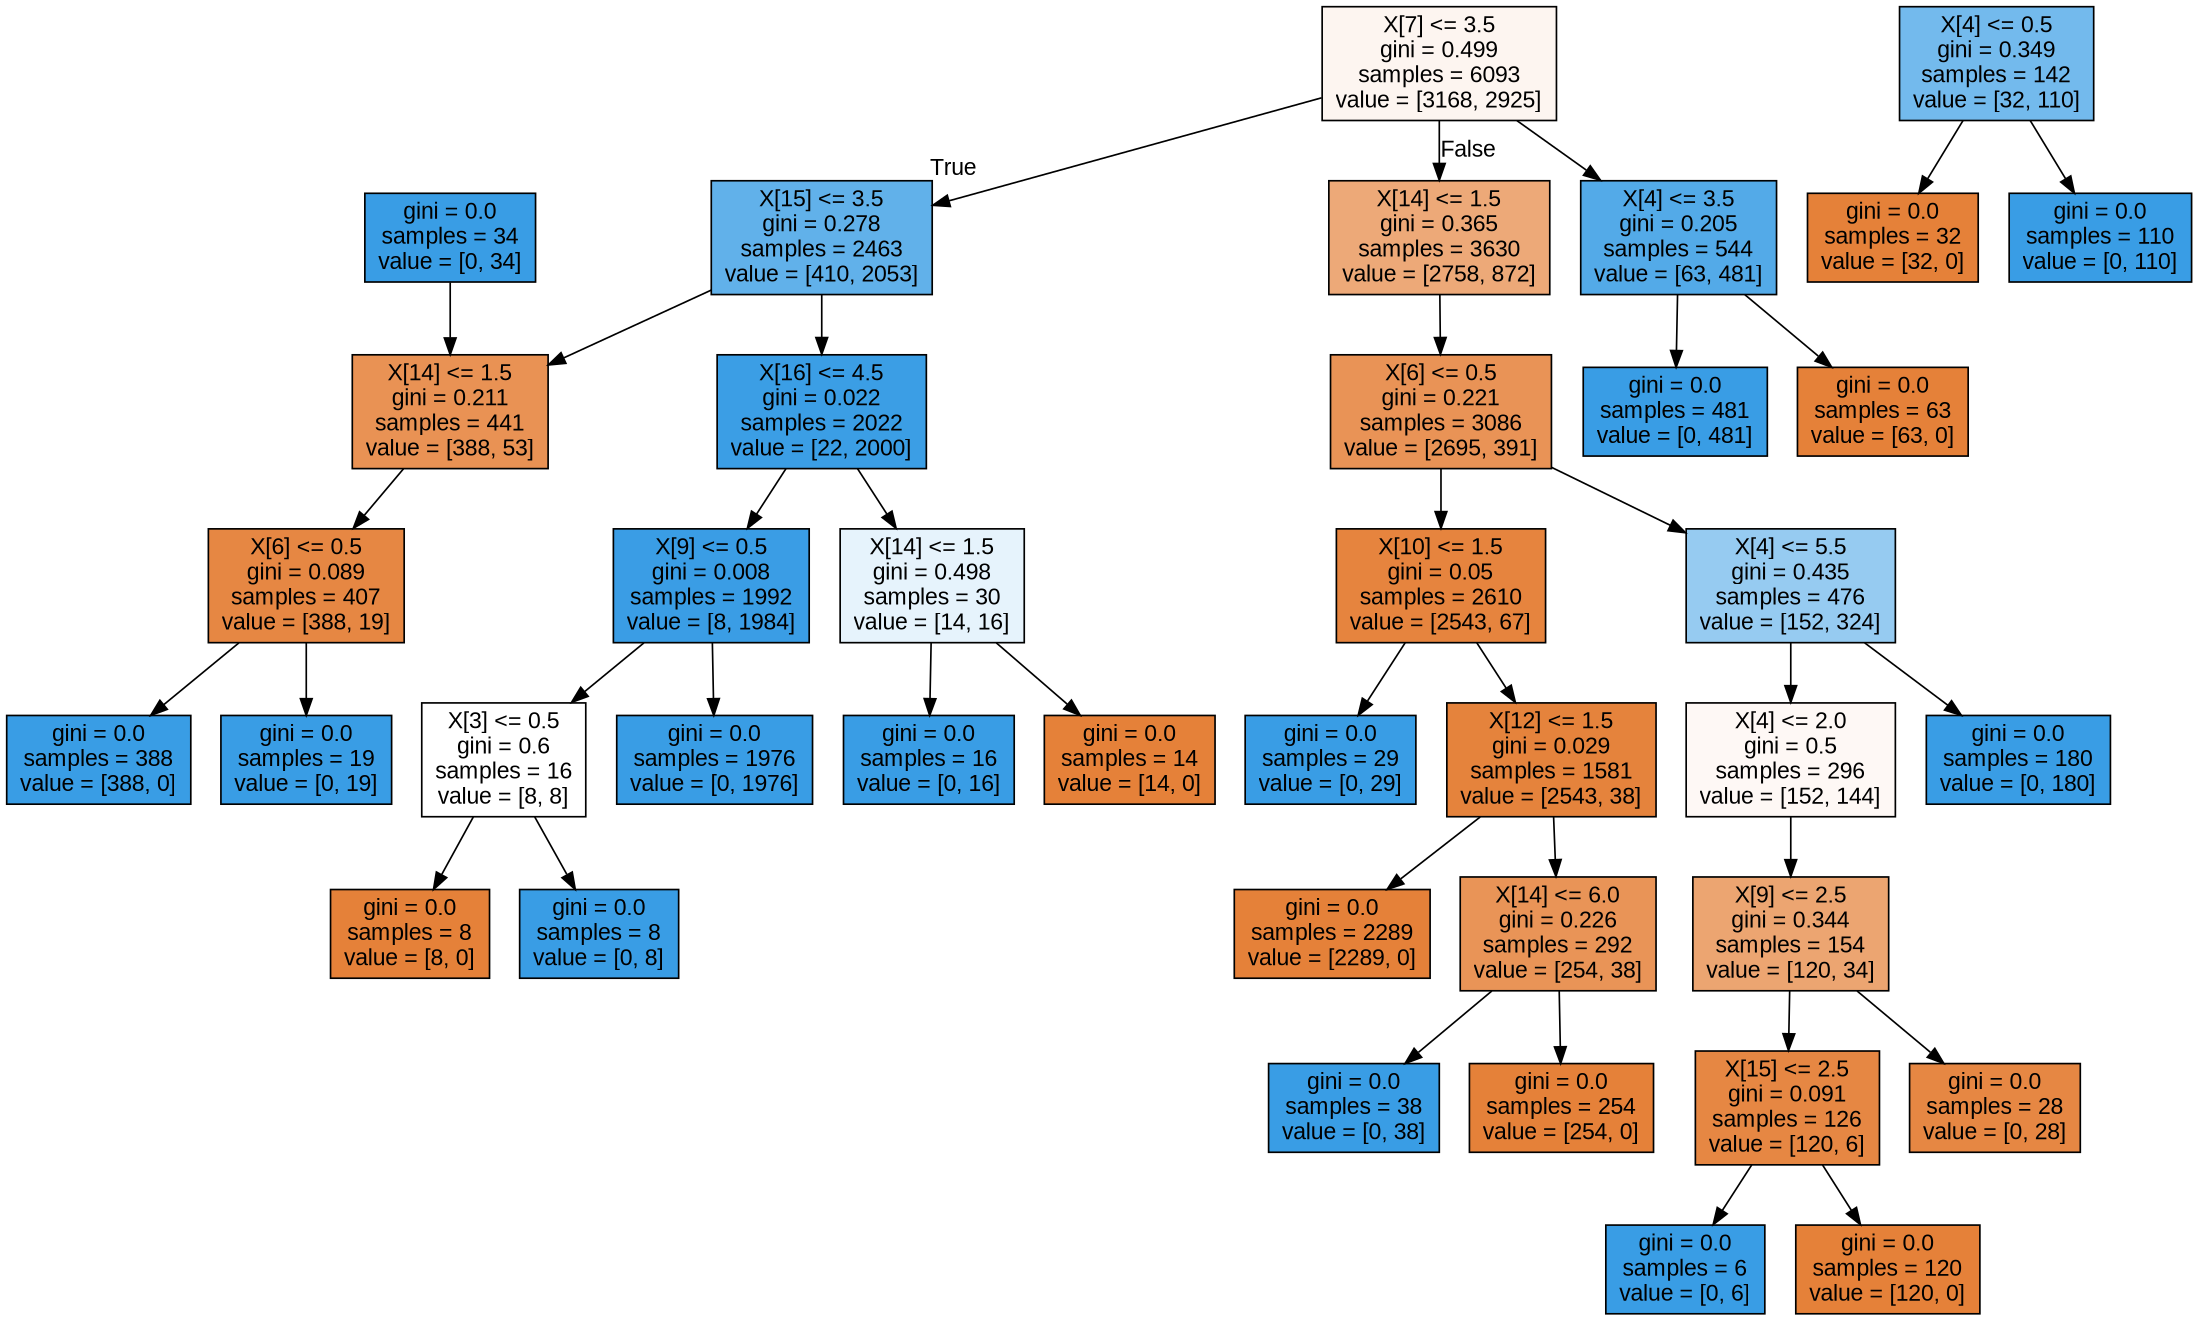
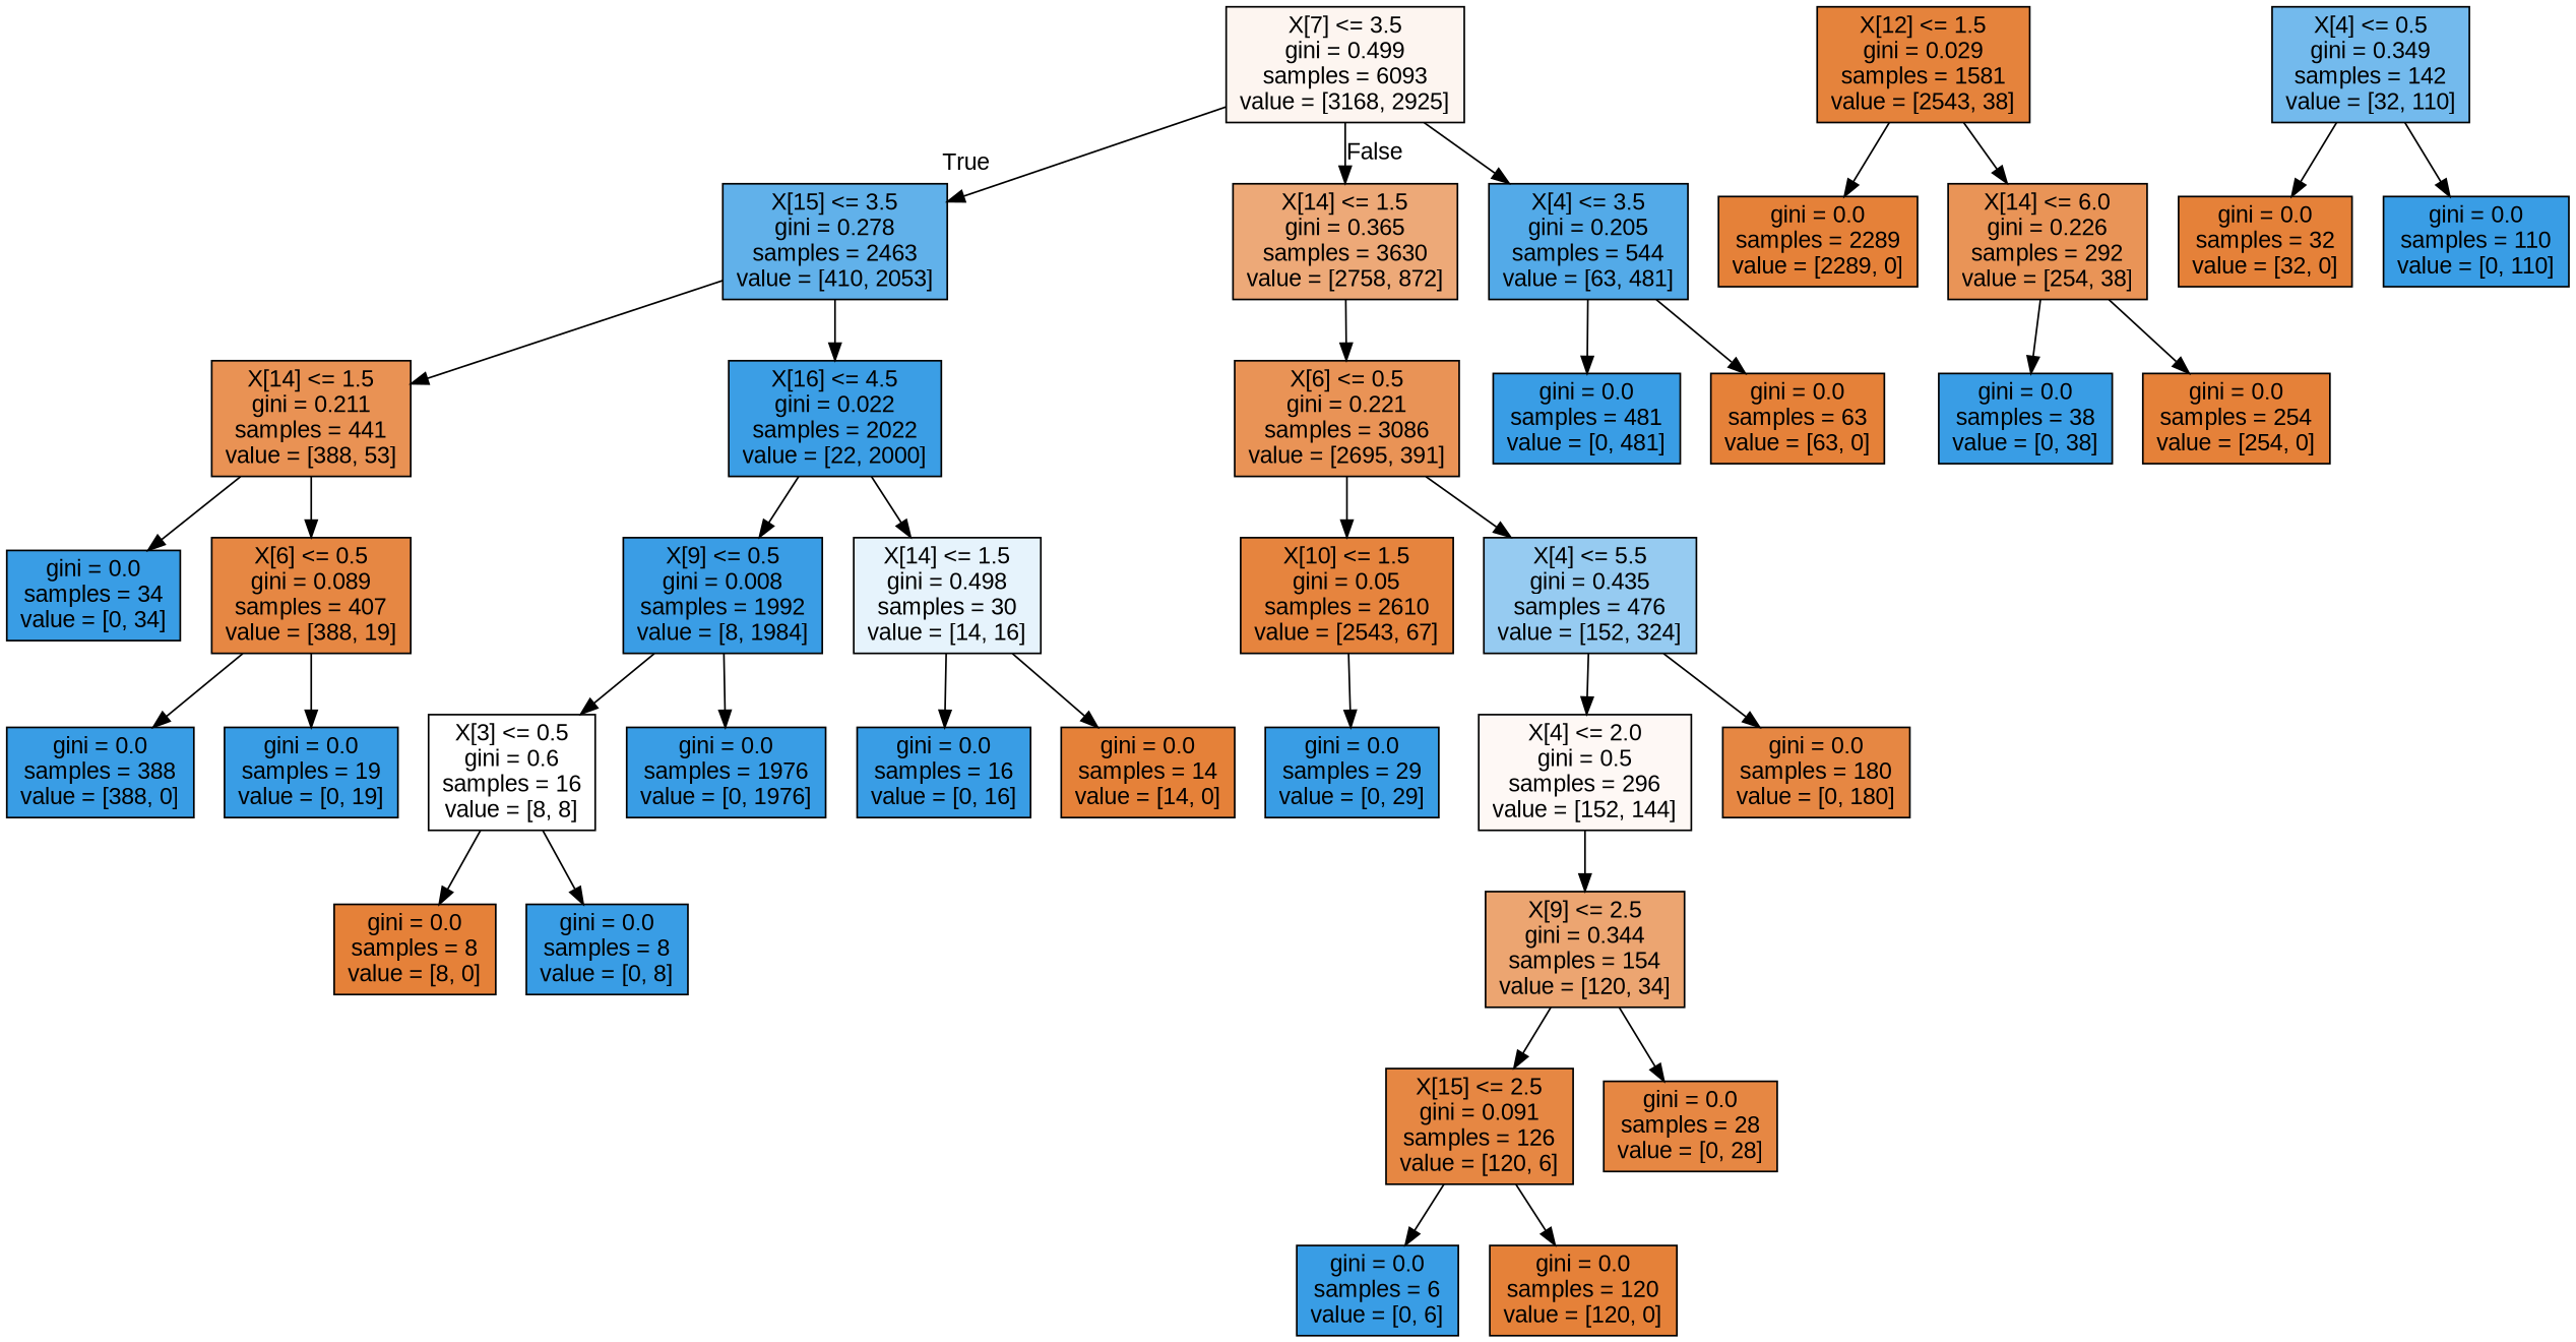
  digraph {
    fontname="Liberation Sans"
    node [color=black fillcolor="#399de5" fontname="Liberation Sans" shape=box style=filled]
    edge [fontname="Liberation Sans"]
    n1 [fillcolor="#fdf5f0" label="X[7] <= 3.5\ngini = 0.499\nsamples = 6093\nvalue = [3168, 2925]"]
    n2 [fillcolor="#61b1ea" label="X[15] <= 3.5\ngini = 0.278\nsamples = 2463\nvalue = [410, 2053]"]
    n3 [fillcolor="#eda978" label="X[14] <= 1.5\ngini = 0.365\nsamples = 3630\nvalue = [2758, 872]"]
    n4 [fillcolor="#53aae8" label="X[4] <= 3.5\ngini = 0.205\nsamples = 544\nvalue = [63, 481]"]
    n5 [fillcolor="#e99254" label="X[14] <= 1.5\ngini = 0.211\nsamples = 441\nvalue = [388, 53]"]
    n6 [fillcolor="#3b9ee5" label="X[16] <= 4.5\ngini = 0.022\nsamples = 2022\nvalue = [22, 2000]"]
    n7 [fillcolor="#e99356" label="X[6] <= 0.5\ngini = 0.221\nsamples = 3086\nvalue = [2695, 391]"]
    n8 [label="gini = 0.0\nsamples = 34\nvalue = [0, 34]"]
    n9 [fillcolor="#e68743" label="X[6] <= 0.5\ngini = 0.089\nsamples = 407\nvalue = [388, 19]"]
    n10 [fillcolor="#3a9de5" label="X[9] <= 0.5\ngini = 0.008\nsamples = 1992\nvalue = [8, 1984]"]
    n11 [fillcolor="#e6f3fc" label="X[14] <= 1.5\ngini = 0.498\nsamples = 30\nvalue = [14, 16]"]
    n12 [label="gini = 0.0\nsamples = 388\nvalue = [388, 0]"]
    n13 [label="gini = 0.0\nsamples = 19\nvalue = [0, 19]"]
    n14 [fillcolor="#ffffff" label="X[3] <= 0.5\ngini = 0.6\nsamples = 16\nvalue = [8, 8]"]
    n15 [label="gini = 0.0\nsamples = 1976\nvalue = [0, 1976]"]
    n16 [label="gini = 0.0\nsamples = 16\nvalue = [0, 16]"]
    n17 [fillcolor="#e58139" label="gini = 0.0\nsamples = 14\nvalue = [14, 0]"]
    n18 [fillcolor="#e58139" label="gini = 0.0\nsamples = 8\nvalue = [8, 0]"]
    n19 [label="gini = 0.0\nsamples = 8\nvalue = [0, 8]"]
    n20 [label="gini = 0.0\nsamples = 481\nvalue = [0, 481]"]
    n21 [fillcolor="#e58139" label="gini = 0.0\nsamples = 63\nvalue = [63, 0]"]
    n22 [fillcolor="#e6843e" label="X[10] <= 1.5\ngini = 0.05\nsamples = 2610\nvalue = [2543, 67]"]
    n23 [fillcolor="#96cbf1" label="X[4] <= 5.5\ngini = 0.435\nsamples = 476\nvalue = [152, 324]"]
    n24 [label="gini = 0.0\nsamples = 29\nvalue = [0, 29]"]
    n25 [fillcolor="#e5833c" label="X[12] <= 1.5\ngini = 0.029\nsamples = 1581\nvalue = [2543, 38]"]
    n26 [fillcolor="#fef8f5" label="X[4] <= 2.0\ngini = 0.5\nsamples = 296\nvalue = [152, 144]"]
-   n27 [label="gini = 0.0\nsamples = 180\nvalue = [0, 180]"]
+   n27 [fillcolor="#e68743" label="gini = 0.0\nsamples = 180\nvalue = [0, 180]"]
    n28 [fillcolor="#e58139" label="gini = 0.0\nsamples = 2289\nvalue = [2289, 0]"]
    n29 [fillcolor="#e99457" label="X[14] <= 6.0\ngini = 0.226\nsamples = 292\nvalue = [254, 38]"]
    n30 [label="gini = 0.0\nsamples = 38\nvalue = [0, 38]"]
    n31 [fillcolor="#e58139" label="gini = 0.0\nsamples = 254\nvalue = [254, 0]"]
    n32 [fillcolor="#eca571" label="X[9] <= 2.5\ngini = 0.344\nsamples = 154\nvalue = [120, 34]"]
    n33 [fillcolor="#73baed" label="X[4] <= 0.5\ngini = 0.349\nsamples = 142\nvalue = [32, 110]"]
    n34 [fillcolor="#e58139" label="gini = 0.0\nsamples = 32\nvalue = [32, 0]"]
    n35 [label="gini = 0.0\nsamples = 110\nvalue = [0, 110]"]
    n36 [fillcolor="#e68743" label="X[15] <= 2.5\ngini = 0.091\nsamples = 126\nvalue = [120, 6]"]
    n37 [fillcolor="#e68743" label="gini = 0.0\nsamples = 28\nvalue = [0, 28]"]
    n38 [label="gini = 0.0\nsamples = 6\nvalue = [0, 6]"]
    n39 [fillcolor="#e58139" label="gini = 0.0\nsamples = 120\nvalue = [120, 0]"]
    n1 -> n2 [headlabel=True labelangle=45 labeldistance=2.5]
    n1 -> n3 [headlabel=False labelangle=-45 labeldistance=2.5]
    n1 -> n4
    n2 -> n5
    n2 -> n6
    n3 -> n7
    n4 -> n20
    n4 -> n21
-   n8 -> n5
+   n5 -> n8
    n5 -> n9
    n6 -> n10
    n6 -> n11
    n7 -> n22
    n7 -> n23
    n9 -> n12
    n9 -> n13
    n10 -> n14
    n10 -> n15
    n11 -> n16
    n11 -> n17
    n14 -> n18
    n14 -> n19
    n22 -> n24
-   n22 -> n25
    n23 -> n26
    n23 -> n27
    n25 -> n28
    n25 -> n29
    n26 -> n32
    n29 -> n30
    n29 -> n31
    n32 -> n36
    n32 -> n37
    n33 -> n34
    n33 -> n35
    n36 -> n38
    n36 -> n39
  }
